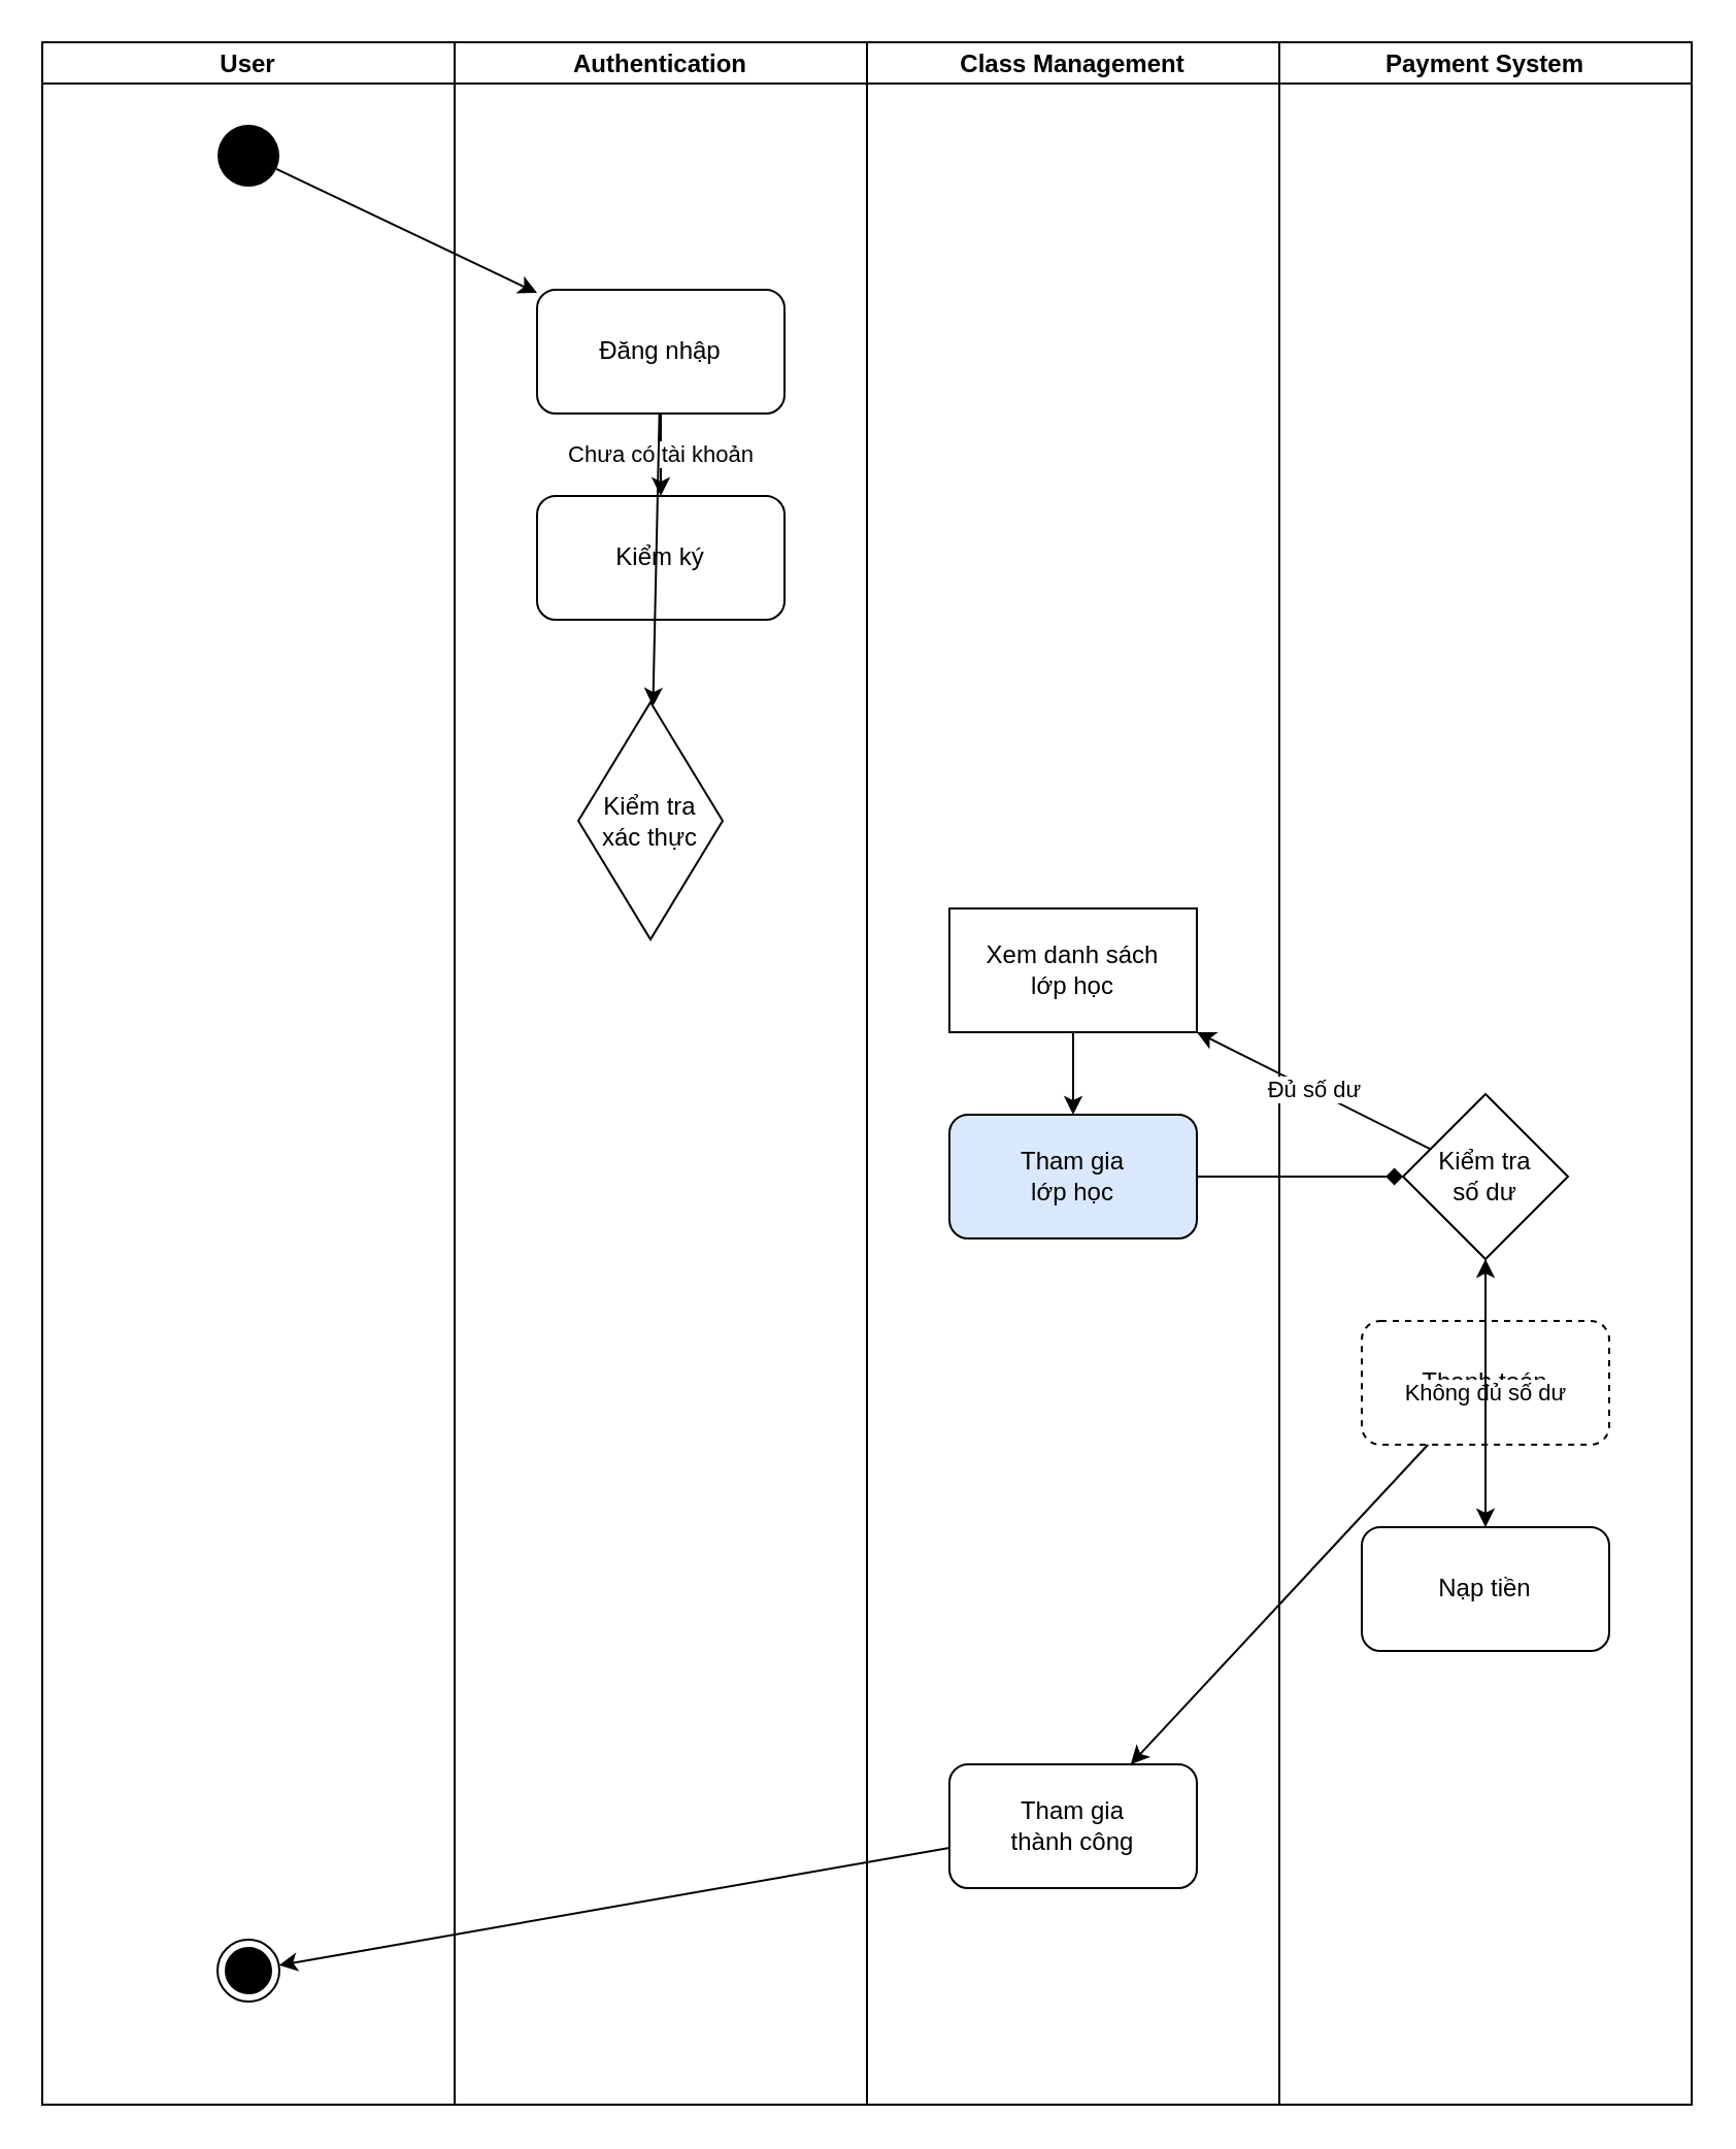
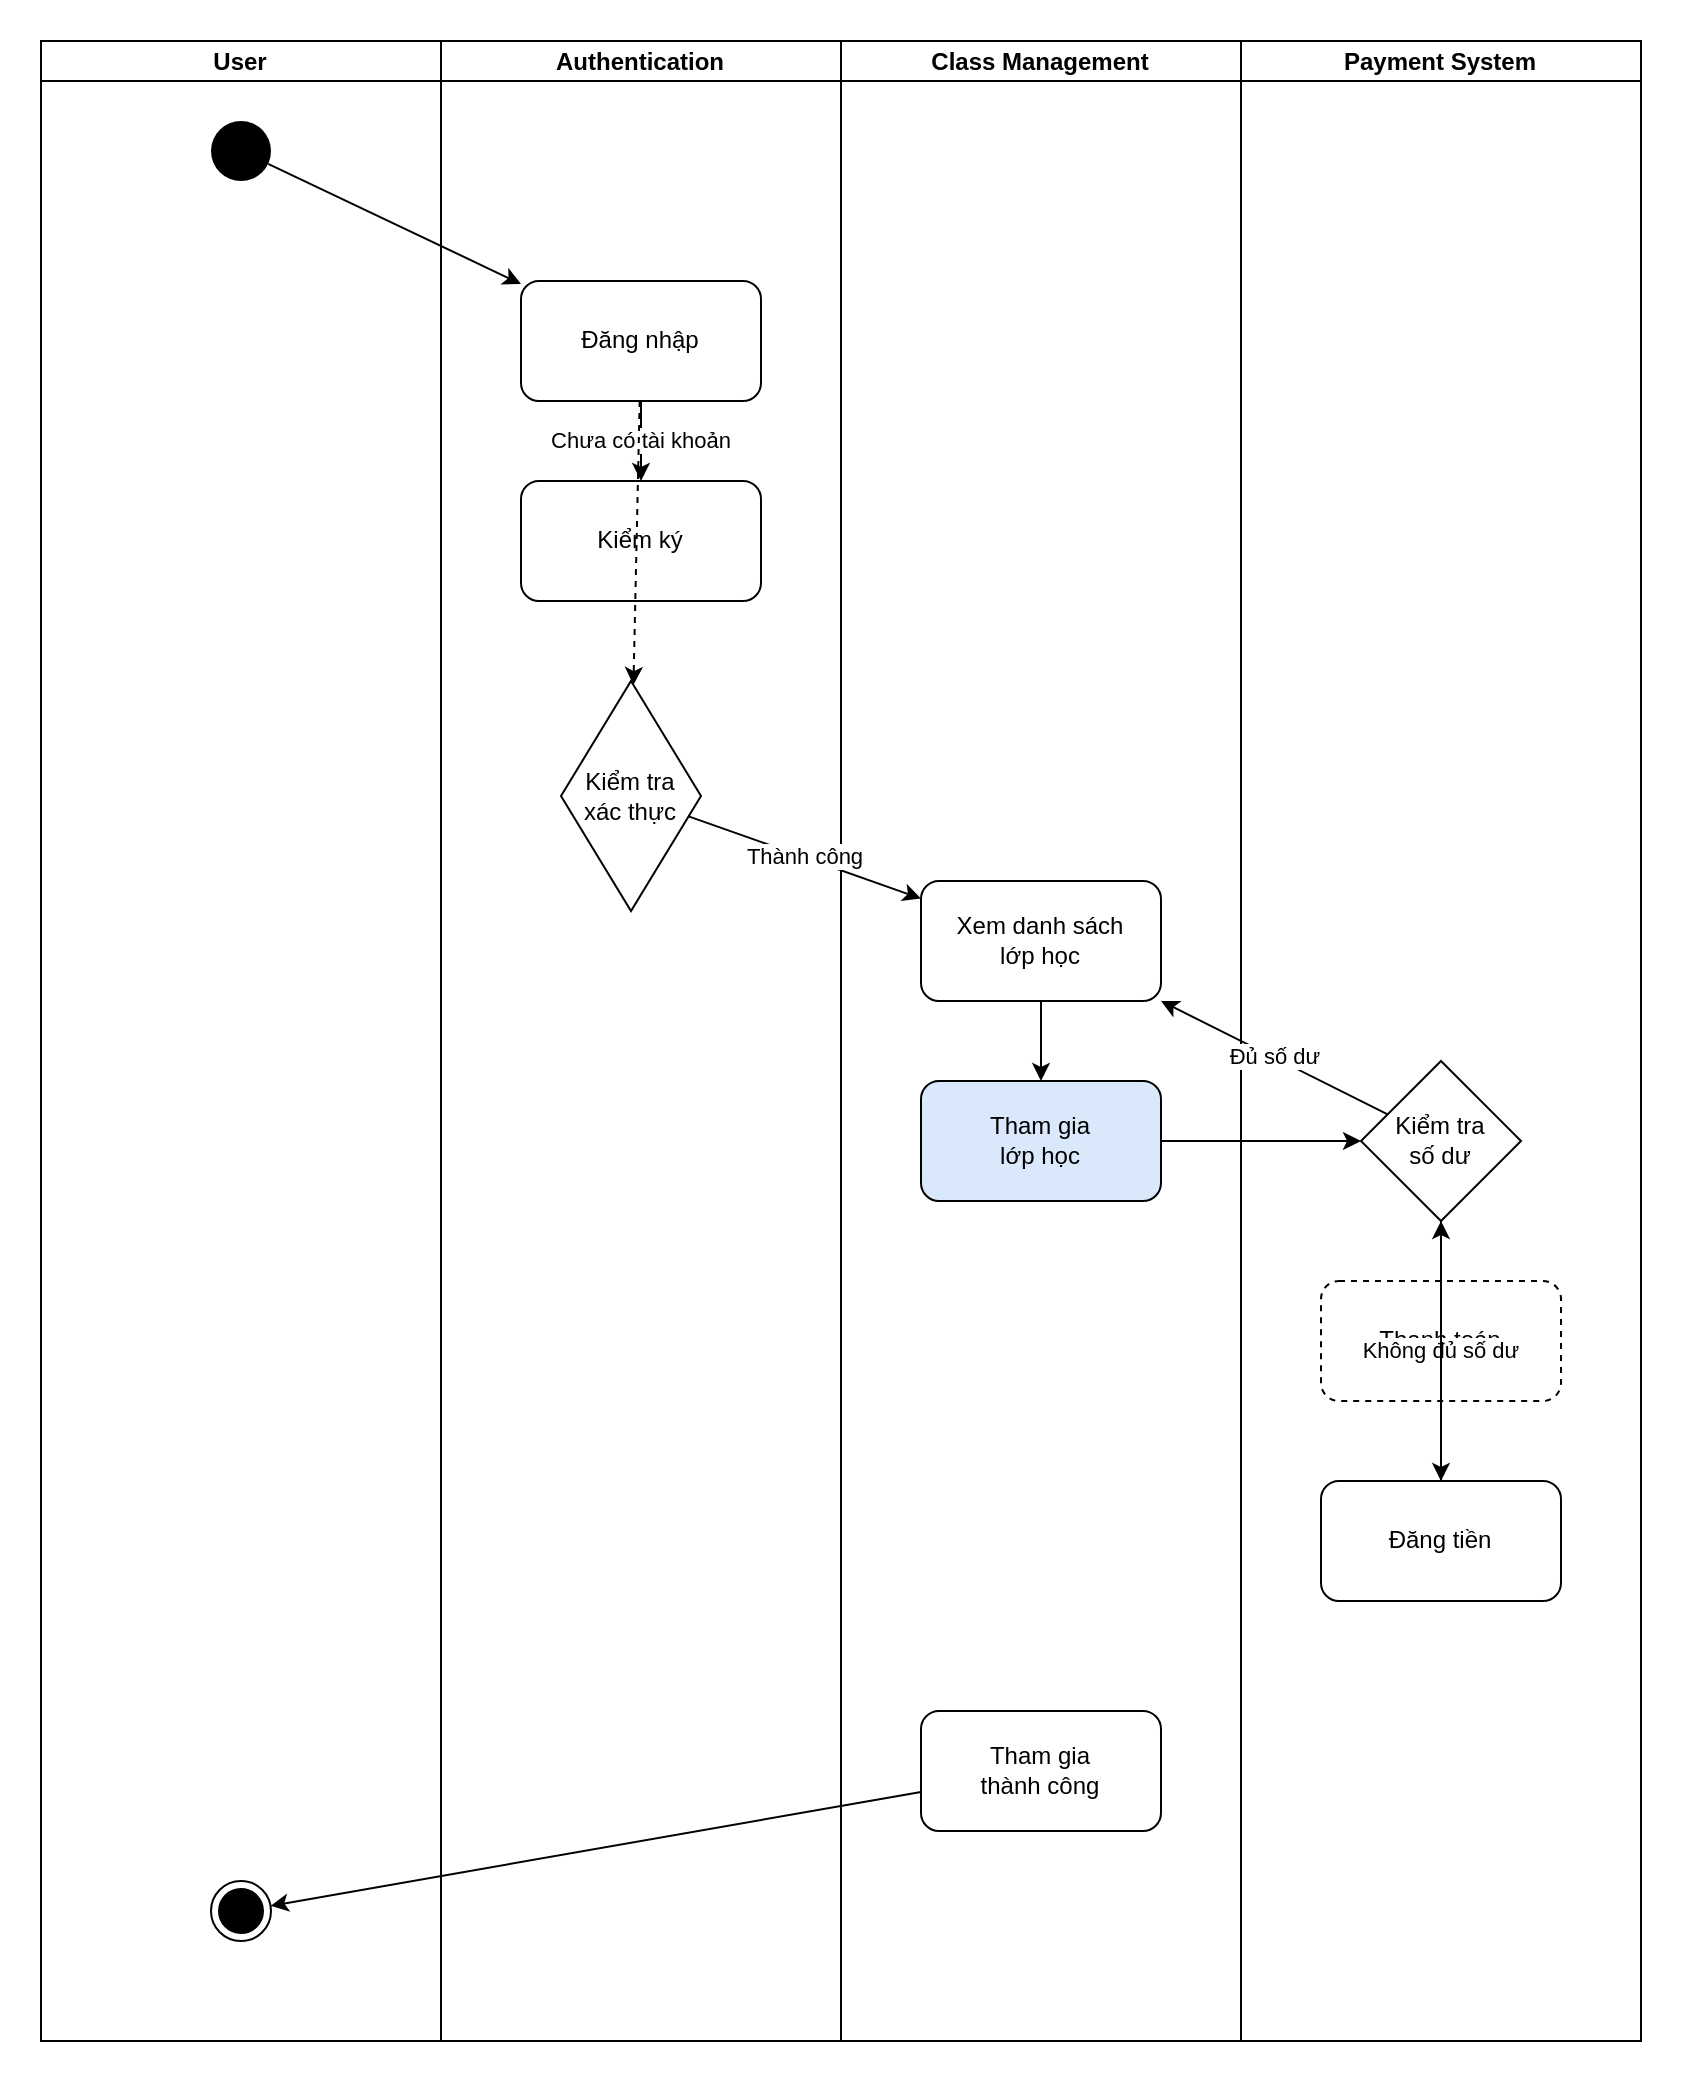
  <mxCell id="0" />
  <mxCell id="1" parent="0" />
  <mxCell id="2" value="User" style="swimlane;startSize=20;horizontal=1;" vertex="1" parent="1"><mxGeometry x="20" y="20" width="200" height="1000" as="geometry" /></mxCell>
  <mxCell id="3" value="Authentication" style="swimlane;startSize=20;horizontal=1;" vertex="1" parent="1"><mxGeometry x="220" y="20" width="200" height="1000" as="geometry" /></mxCell>
  <mxCell id="4" value="Class Management" style="swimlane;startSize=20;horizontal=1;" vertex="1" parent="1"><mxGeometry x="420" y="20" width="200" height="1000" as="geometry" /></mxCell>
  <mxCell id="5" value="Payment System" style="swimlane;startSize=20;horizontal=1;" vertex="1" parent="1"><mxGeometry x="620" y="20" width="200" height="1000" as="geometry" /></mxCell>
  <mxCell id="6" value="" style="ellipse;fillColor=#000000;strokeColor=none;" vertex="1" parent="2"><mxGeometry x="85" y="40" width="30" height="30" as="geometry" /></mxCell>
  <mxCell id="7" value="Đăng nhập" style="rounded=1;whiteSpace=wrap;html=1;" vertex="1" parent="3"><mxGeometry x="40" y="120" width="120" height="60" as="geometry" /></mxCell>
  <mxCell id="8" value="Kiểm ký" style="rounded=1;whiteSpace=wrap;html=1;" vertex="1" parent="3"><mxGeometry x="40" y="220" width="120" height="60" as="geometry" /></mxCell>
  <mxCell id="9" value="Kiểm tra&#10;xác thực" style="rhombus;whiteSpace=wrap;html=1;" vertex="1" parent="3"><mxGeometry x="60" y="320" width="70" height="115" as="geometry" /></mxCell>
- <mxCell id="10" value="Xem danh sách&#10;lớp học" style="whiteSpace=wrap;html=1;rounded=0;" vertex="1" parent="4"><mxGeometry x="40" y="420" width="120" height="60" as="geometry" /></mxCell>
+ <mxCell id="10" value="Xem danh sách&#10;lớp học" style="rounded=1;whiteSpace=wrap;html=1;" vertex="1" parent="4"><mxGeometry x="40" y="420" width="120" height="60" as="geometry" /></mxCell>
  <mxCell id="11" value="Tham gia&#10;lớp học" style="rounded=1;whiteSpace=wrap;html=1;fillColor=#dae8fc;" vertex="1" parent="4"><mxGeometry x="40" y="520" width="120" height="60" as="geometry" /></mxCell>
  <mxCell id="12" value="Kiểm tra&#10;số dư" style="rhombus;whiteSpace=wrap;html=1;" vertex="1" parent="5"><mxGeometry x="60" y="510" width="80" height="80" as="geometry" /></mxCell>
  <mxCell id="13" value="Thanh toán" style="rounded=1;whiteSpace=wrap;html=1;dashed=1;" vertex="1" parent="5"><mxGeometry x="40" y="620" width="120" height="60" as="geometry" /></mxCell>
- <mxCell id="14" value="Nạp tiền" style="rounded=1;whiteSpace=wrap;html=1;" vertex="1" parent="5"><mxGeometry x="40" y="720" width="120" height="60" as="geometry" /></mxCell>
+ <mxCell id="14" value="Đăng tiền" style="rounded=1;whiteSpace=wrap;html=1;" vertex="1" parent="5"><mxGeometry x="40" y="720" width="120" height="60" as="geometry" /></mxCell>
  <mxCell id="15" value="Tham gia&#10;thành công" style="rounded=1;whiteSpace=wrap;html=1;" vertex="1" parent="4"><mxGeometry x="40" y="835" width="120" height="60" as="geometry" /></mxCell>
  <mxCell id="16" value="" style="ellipse;html=1;shape=endState;fillColor=#000000;strokeColor=#000000;" vertex="1" parent="2"><mxGeometry x="85" y="920" width="30" height="30" as="geometry" /></mxCell>
  <mxCell id="17" value="" style="endArrow=classic;html=1;" edge="1" parent="1" source="6" target="7"><mxGeometry relative="1" as="geometry" /></mxCell>
  <mxCell id="18" value="Chưa có tài khoản" style="endArrow=classic;html=1;" edge="1" parent="1" source="7" target="8"><mxGeometry relative="1" as="geometry" /></mxCell>
- <mxCell id="19" value="" style="endArrow=classic;html=1;" edge="1" parent="1" source="7" target="9"><mxGeometry relative="1" as="geometry" /></mxCell>
+ <mxCell id="19" value="" style="endArrow=classic;html=1;dashed=1;" edge="1" parent="1" source="7" target="9"><mxGeometry relative="1" as="geometry" /></mxCell>
+ <mxCell id="20" value="Thành công" style="endArrow=classic;html=1;" edge="1" parent="1" source="9" target="10"><mxGeometry relative="1" as="geometry" /></mxCell>
  <mxCell id="21" value="" style="endArrow=classic;html=1;" edge="1" parent="1" source="10" target="11"><mxGeometry relative="1" as="geometry" /></mxCell>
- <mxCell id="22" value="" style="endArrow=diamond;html=1;" edge="1" parent="1" source="11" target="12"><mxGeometry relative="1" as="geometry" /></mxCell>
+ <mxCell id="22" value="" style="endArrow=classic;html=1;" edge="1" parent="1" source="11" target="12"><mxGeometry relative="1" as="geometry" /></mxCell>
  <mxCell id="23" value="Đủ số dư" style="endArrow=classic;html=1;" edge="1" parent="1" source="12" target="10"><mxGeometry relative="1" as="geometry" /></mxCell>
  <mxCell id="24" value="Không đủ số dư" style="endArrow=classic;html=1;" edge="1" parent="1" source="12" target="14"><mxGeometry relative="1" as="geometry" /></mxCell>
- <mxCell id="25" value="" style="endArrow=classic;html=1;" edge="1" parent="1" source="13" target="15"><mxGeometry relative="1" as="geometry" /></mxCell>
  <mxCell id="26" value="" style="endArrow=classic;html=1;" edge="1" parent="1" source="15" target="16"><mxGeometry relative="1" as="geometry" /></mxCell>
  <mxCell id="27" value="" style="endArrow=classic;html=1;" edge="1" parent="1" source="14" target="12"><mxGeometry relative="1" as="geometry" /></mxCell>
